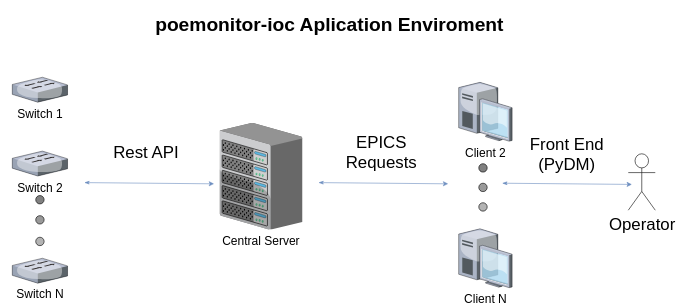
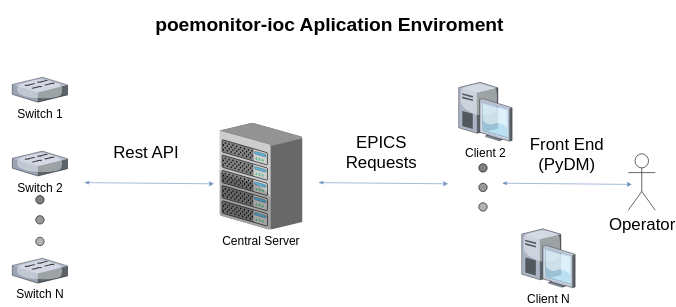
  <mxCell id="0" style=";html=1;" />
  <mxCell id="1" style=";html=1;" parent="0" />
- <mxCell id="2" value="Client N" style="verticalLabelPosition=bottom;aspect=fixed;html=1;verticalAlign=top;strokeColor=none;shape=mxgraph.citrix.desktop;fillColor=#66B2FF;gradientColor=#0066CC;fontSize=20;" parent="1" vertex="1"><mxGeometry x="763.5" y="380.5" width="89" height="98" as="geometry" /></mxCell>
+ <mxCell id="2" value="Client N" style="verticalLabelPosition=bottom;aspect=fixed;html=1;verticalAlign=top;strokeColor=none;shape=mxgraph.citrix.desktop;fillColor=#66B2FF;gradientColor=#0066CC;fontSize=20;" parent="1" vertex="1"><mxGeometry x="868.5" y="380.5" width="89" height="98" as="geometry" /></mxCell>
  <mxCell id="3" value="Client 2" style="verticalLabelPosition=bottom;aspect=fixed;html=1;verticalAlign=top;strokeColor=none;shape=mxgraph.citrix.desktop;fillColor=#66B2FF;gradientColor=#0066CC;fontSize=20;" parent="1" vertex="1"><mxGeometry x="763.5" y="136.5" width="89" height="98" as="geometry" /></mxCell>
  <mxCell id="4" value="Central Server" style="verticalLabelPosition=bottom;aspect=fixed;html=1;verticalAlign=top;strokeColor=none;shape=mxgraph.citrix.chassis;fillColor=#66B2FF;gradientColor=#0066CC;fontSize=20;" parent="1" vertex="1"><mxGeometry x="365.5" y="204" width="137.5" height="177.5" as="geometry" /></mxCell>
  <mxCell id="5" value="poemonitor-ioc Aplication Enviroment" style="text;strokeColor=none;fillColor=none;html=1;fontSize=32;fontStyle=1;verticalAlign=middle;align=center;" parent="1" vertex="1"><mxGeometry x="117" y="20" width="861" height="40" as="geometry" /></mxCell>
  <mxCell id="6" value="Switch 1" style="verticalLabelPosition=bottom;aspect=fixed;html=1;verticalAlign=top;strokeColor=none;shape=mxgraph.citrix.switch;fillColor=#66B2FF;gradientColor=#0066CC;fontSize=20;" vertex="1" parent="1"><mxGeometry x="20" y="128" width="92" height="41.5" as="geometry" /></mxCell>
  <mxCell id="7" value="Switch 2" style="verticalLabelPosition=bottom;aspect=fixed;html=1;verticalAlign=top;strokeColor=none;shape=mxgraph.citrix.switch;fillColor=#66B2FF;gradientColor=#0066CC;fontSize=20;" vertex="1" parent="1"><mxGeometry x="20" y="251" width="92" height="41.5" as="geometry" /></mxCell>
  <mxCell id="8" value="Switch N" style="verticalLabelPosition=bottom;aspect=fixed;html=1;verticalAlign=top;strokeColor=none;shape=mxgraph.citrix.switch;fillColor=#66B2FF;gradientColor=#0066CC;fontSize=20;" vertex="1" parent="1"><mxGeometry x="20" y="429.5" width="92" height="41.5" as="geometry" /></mxCell>
  <mxCell id="9" value="" style="ellipse;whiteSpace=wrap;html=1;aspect=fixed;labelBackgroundColor=#ffffff;fillColor=#808080;" vertex="1" parent="1"><mxGeometry x="59" y="325" width="14" height="14" as="geometry" /></mxCell>
  <mxCell id="10" value="" style="ellipse;whiteSpace=wrap;html=1;aspect=fixed;labelBackgroundColor=#ffffff;fillColor=#999999;" vertex="1" parent="1"><mxGeometry x="59" y="358.5" width="14" height="14" as="geometry" /></mxCell>
  <mxCell id="11" value="" style="ellipse;whiteSpace=wrap;html=1;aspect=fixed;labelBackgroundColor=#ffffff;fillColor=#B3B3B3;" vertex="1" parent="1"><mxGeometry x="59" y="394.5" width="14" height="14" as="geometry" /></mxCell>
  <mxCell id="12" value="" style="ellipse;whiteSpace=wrap;html=1;aspect=fixed;labelBackgroundColor=#ffffff;fillColor=#808080;" vertex="1" parent="1"><mxGeometry x="797" y="272" width="14" height="14" as="geometry" /></mxCell>
  <mxCell id="13" value="" style="ellipse;whiteSpace=wrap;html=1;aspect=fixed;labelBackgroundColor=#ffffff;fillColor=#999999;" vertex="1" parent="1"><mxGeometry x="797" y="304.5" width="14" height="14" as="geometry" /></mxCell>
  <mxCell id="14" value="" style="ellipse;whiteSpace=wrap;html=1;aspect=fixed;labelBackgroundColor=#ffffff;fillColor=#B3B3B3;" vertex="1" parent="1"><mxGeometry x="797" y="337" width="14" height="14" as="geometry" /></mxCell>
  <mxCell id="15" value="" style="endArrow=classic;html=1;startArrow=classicThin;startFill=1;fillColor=#dae8fc;strokeColor=#6c8ebf;gradientColor=#7ea6e0;" edge="1" parent="1"><mxGeometry width="50" height="50" relative="1" as="geometry"><mxPoint x="140" y="303.5" as="sourcePoint" /><mxPoint x="356" y="305.5" as="targetPoint" /></mxGeometry></mxCell>
  <mxCell id="16" value="Rest API" style="text;html=1;strokeColor=none;fillColor=none;align=center;verticalAlign=middle;whiteSpace=wrap;rounded=0;labelBackgroundColor=#ffffff;strokeWidth=1;fontSize=28;" vertex="1" parent="1"><mxGeometry x="153" y="202.5" width="180" height="100" as="geometry" /></mxCell>
  <mxCell id="17" value="" style="endArrow=classic;html=1;startArrow=classicThin;startFill=1;gradientColor=#7ea6e0;fillColor=#dae8fc;strokeColor=#6c8ebf;" edge="1" parent="1"><mxGeometry width="50" height="50" relative="1" as="geometry"><mxPoint x="530" y="303.5" as="sourcePoint" /><mxPoint x="746" y="305.5" as="targetPoint" /></mxGeometry></mxCell>
  <mxCell id="18" value="EPICS Requests" style="text;html=1;strokeColor=none;fillColor=none;align=center;verticalAlign=middle;whiteSpace=wrap;rounded=0;labelBackgroundColor=#ffffff;fontSize=28;" vertex="1" parent="1"><mxGeometry x="620" y="243" width="30" height="20" as="geometry" /></mxCell>
  <mxCell id="19" value="Operator" style="shape=umlActor;verticalLabelPosition=bottom;labelBackgroundColor=#ffffff;verticalAlign=top;html=1;outlineConnect=0;strokeWidth=1;fillColor=#FFFFFF;fontSize=28;" vertex="1" parent="1"><mxGeometry x="1046" y="255.5" width="45" height="94" as="geometry" /></mxCell>
  <mxCell id="20" value="" style="endArrow=classic;html=1;startArrow=classicThin;startFill=1;gradientColor=#7ea6e0;fillColor=#dae8fc;strokeColor=#6c8ebf;" edge="1" parent="1"><mxGeometry width="50" height="50" relative="1" as="geometry"><mxPoint x="836" y="304.5" as="sourcePoint" /><mxPoint x="1052" y="306.5" as="targetPoint" /></mxGeometry></mxCell>
  <mxCell id="21" value="&lt;div&gt;Front End&lt;/div&gt;&lt;div&gt;(PyDM)&lt;br&gt;&lt;/div&gt;" style="text;html=1;strokeColor=none;fillColor=none;align=center;verticalAlign=middle;whiteSpace=wrap;rounded=0;labelBackgroundColor=#ffffff;strokeWidth=1;fontSize=28;" vertex="1" parent="1"><mxGeometry x="853.5" y="206" width="180" height="100" as="geometry" /></mxCell>
